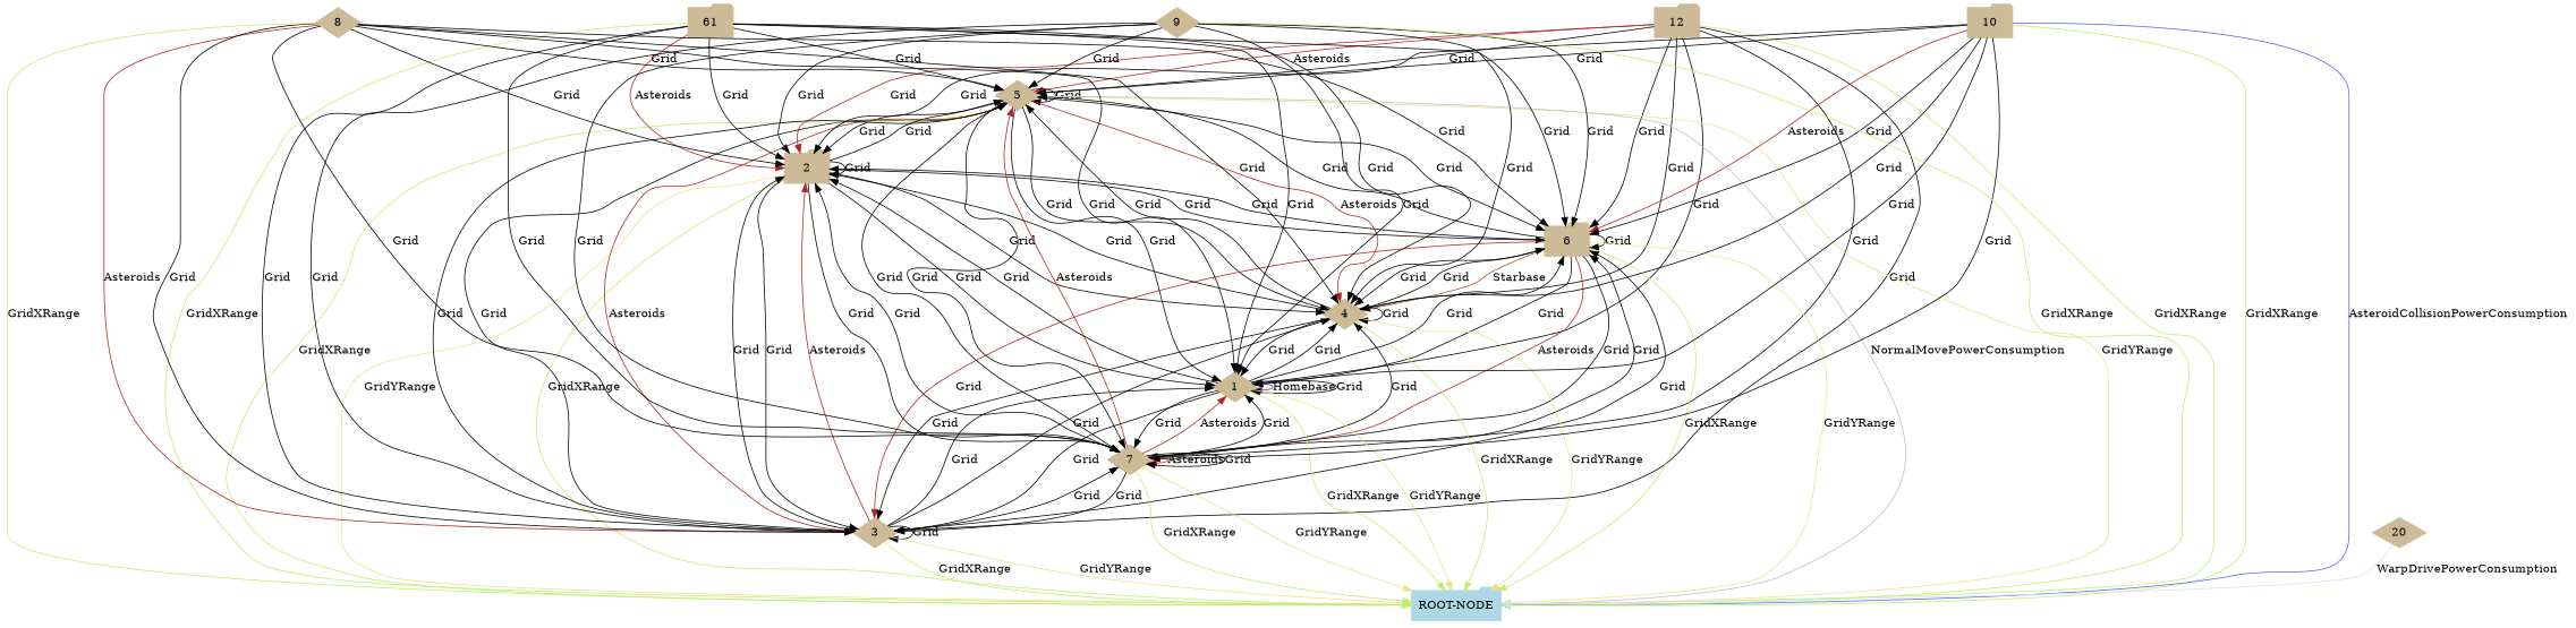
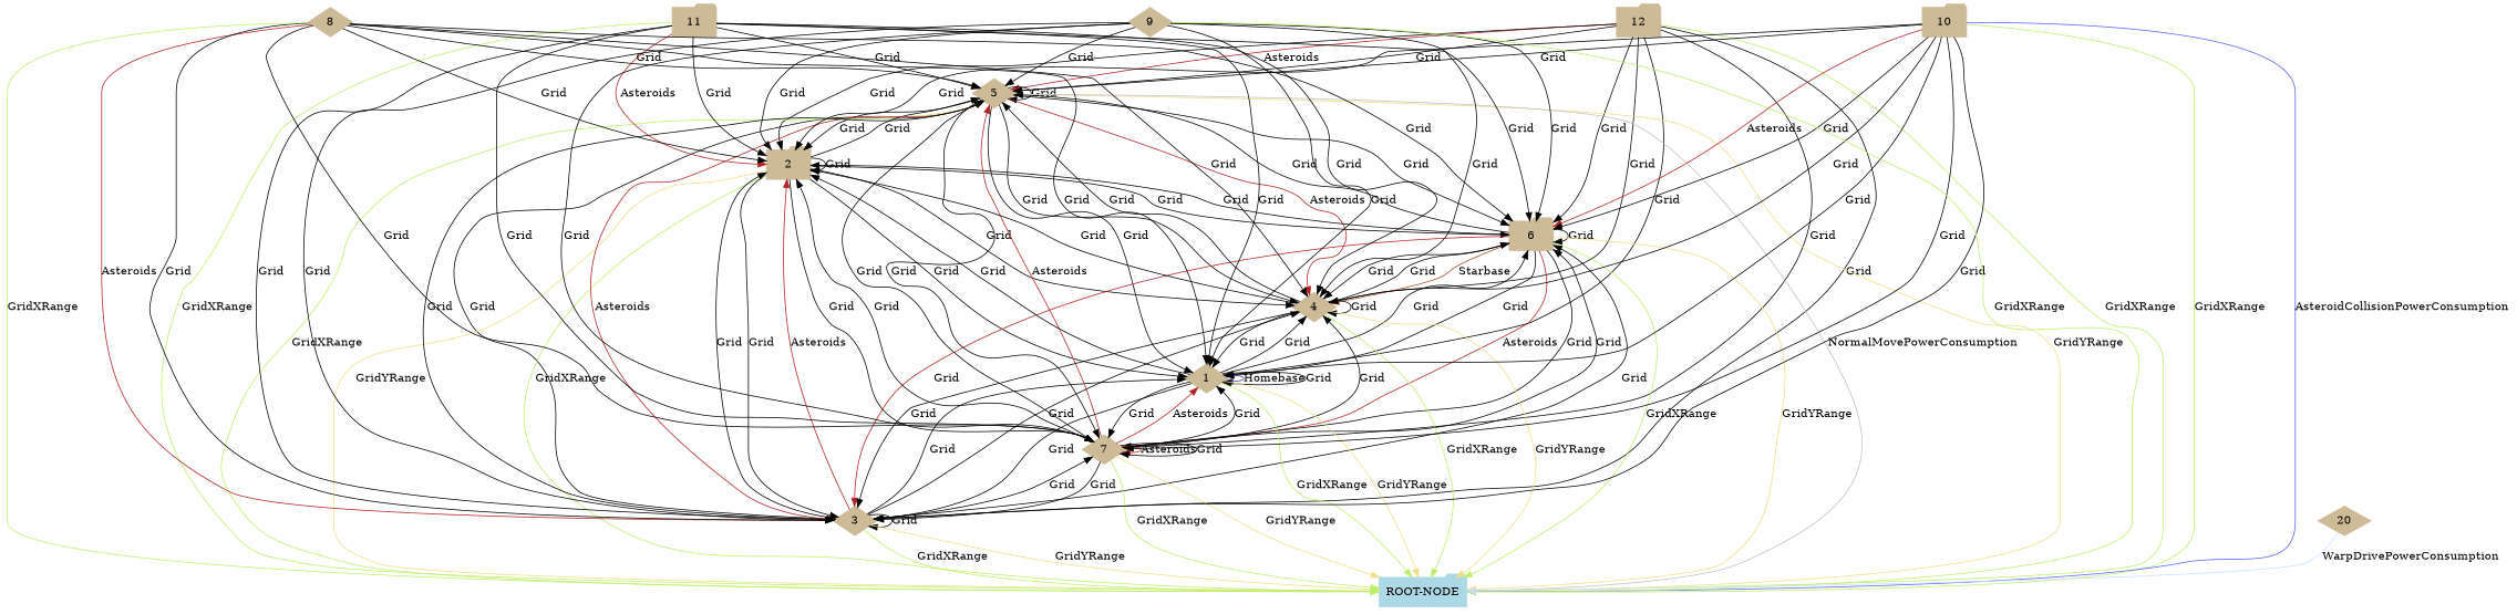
  digraph {
    fontsize=12
    rankdir=TB
    node [color=wheat3 shape=diamond style="filled, solid"]
    edge [color=black]
    12 [shape=folder]
    5
    2 [shape=folder]
    6 [shape=folder]
    3
    7
    1
    4
    "ROOT-NODE" [color=lightblue shape=folder]
-   11 [shape=folder label=61]
+   11 [shape=folder]
    10 [shape=folder]
    8
    9
    20
    subgraph cluster_1 {
      color=lightgrey
      label=REPORT
      style=filled
    }
    subgraph cluster_2 {
      color=lightgrey
      label=MOVEMENTS
      style=filled
    }
    subgraph cluster_3 {
      color=lightgrey
      label=STATUS
      style=filled
    }
    12 -> 5 [color=firebrick label=Asteroids]
    12 -> 5 [label=Grid]
-   12 -> 2 [color=firebrick label=Grid]
+   12 -> 2 [label=Grid]
    12 -> 6 [label=Grid]
    12 -> 3 [label=Grid]
    12 -> 7 [label=Grid]
    12 -> 1 [label=Grid]
    12 -> 4 [label=Grid]
    12 -> "ROOT-NODE" [color="#bdef6b" label=GridXRange]
    5 -> 5 [label=Grid]
    5 -> 2 [label=Grid]
    5 -> 6 [label=Grid]
    5 -> 3 [label=Grid]
    5 -> 7 [label=Grid]
    5 -> 1 [label=Grid]
    5 -> 4 [color=firebrick label=Asteroids]
    5 -> 4 [label=Grid]
    5 -> "ROOT-NODE" [color="#efdf84" label=GridYRange]
    5 -> "ROOT-NODE" [color="#bdef6b" label=GridXRange]
    5 -> "ROOT-NODE" [color=gray label=NormalMovePowerConsumption]
    2 -> 5 [label=Grid]
    2 -> 2 [label=Grid]
    2 -> 6 [label=Grid]
    2 -> 3 [label=Grid]
    2 -> 7 [label=Grid]
    2 -> 1 [label=Grid]
    2 -> 4 [label=Grid]
    2 -> "ROOT-NODE" [color="#efdf84" label=GridYRange]
    2 -> "ROOT-NODE" [color="#bdef6b" label=GridXRange]
    6 -> 5 [label=Grid]
    6 -> 2 [label=Grid]
    6 -> 6 [label=Grid]
    6 -> 3 [color=firebrick label=Grid]
    6 -> 7 [color=firebrick label=Asteroids]
    6 -> 7 [label=Grid]
    6 -> 1 [label=Grid]
    6 -> 4 [color=sienna label=Starbase]
    6 -> 4 [label=Grid]
    6 -> "ROOT-NODE" [color="#efdf84" label=GridYRange]
    6 -> "ROOT-NODE" [color="#bdef6b" label=GridXRange]
    3 -> 5 [color=firebrick label=Asteroids]
    3 -> 5 [label=Grid]
    3 -> 2 [color=firebrick label=Asteroids]
    3 -> 2 [label=Grid]
    3 -> 6 [label=Grid]
    3 -> 3 [label=Grid]
    3 -> 7 [label=Grid]
    3 -> 1 [label=Grid]
    3 -> 4 [label=Grid]
    3 -> "ROOT-NODE" [color="#efdf84" label=GridYRange]
    3 -> "ROOT-NODE" [color="#bdef6b" label=GridXRange]
    7 -> 5 [color=firebrick label=Asteroids]
    7 -> 5 [label=Grid]
    7 -> 2 [label=Grid]
    7 -> 6 [label=Grid]
    7 -> 3 [label=Grid]
    7 -> 7 [color=firebrick label=Asteroids]
    7 -> 7 [label=Grid]
    7 -> 1 [color=firebrick label=Asteroids]
    7 -> 1 [label=Grid]
    7 -> 4 [label=Grid]
    7 -> "ROOT-NODE" [color="#efdf84" label=GridYRange]
    7 -> "ROOT-NODE" [color="#bdef6b" label=GridXRange]
    1 -> 2 [label=Grid]
    1 -> 6 [label=Grid]
    1 -> 3 [label=Grid]
    1 -> 7 [label=Grid]
    1 -> 1 [color=SlateBlue4 label=Homebase]
    1 -> 1 [label=Grid]
    1 -> 4 [label=Grid]
    1 -> "ROOT-NODE" [color="#efdf84" label=GridYRange]
    1 -> "ROOT-NODE" [color="#bdef6b" label=GridXRange]
    4 -> 5 [label=Grid]
    4 -> 2 [label=Grid]
    4 -> 6 [label=Grid]
    4 -> 3 [label=Grid]
    4 -> 1 [label=Grid]
    4 -> 4 [label=Grid]
    4 -> "ROOT-NODE" [color="#efdf84" label=GridYRange]
    4 -> "ROOT-NODE" [color="#bdef6b" label=GridXRange]
    11 -> 5 [label=Grid]
    11 -> 2 [color=firebrick label=Asteroids]
    11 -> 2 [label=Grid]
    11 -> 6 [label=Grid]
    11 -> 3 [label=Grid]
    11 -> 7 [label=Grid]
    11 -> 1 [label=Grid]
    11 -> 4 [label=Grid]
    11 -> "ROOT-NODE" [color="#bdef6b" label=GridXRange]
    10 -> 5 [label=Grid]
    10 -> 2 [label=Grid]
    10 -> 6 [color=firebrick label=Asteroids]
    10 -> 6 [label=Grid]
+   10 -> 3 [label=Grid]
    10 -> 7 [label=Grid]
    10 -> 1 [label=Grid]
    10 -> 4 [label=Grid]
    10 -> "ROOT-NODE" [color="#bdef6b" label=GridXRange]
    10 -> "ROOT-NODE" [color="#5863ee" label=AsteroidCollisionPowerConsumption]
    8 -> 5 [label=Grid]
    8 -> 2 [label=Grid]
    8 -> 6 [label=Grid]
    8 -> 3 [color=firebrick label=Asteroids]
    8 -> 3 [label=Grid]
    8 -> 7 [label=Grid]
    8 -> 1 [label=Grid]
    8 -> 4 [label=Grid]
    8 -> "ROOT-NODE" [color="#bdef6b" label=GridXRange]
    9 -> 5 [label=Grid]
    9 -> 2 [label=Grid]
    9 -> 6 [label=Grid]
    9 -> 3 [label=Grid]
    9 -> 7 [label=Grid]
    9 -> 1 [label=Grid]
    9 -> 4 [label=Grid]
    9 -> "ROOT-NODE" [color="#bdef6b" label=GridXRange]
    20 -> "ROOT-NODE" [color=LightSteelBlue1 label=WarpDrivePowerConsumption]
  }
